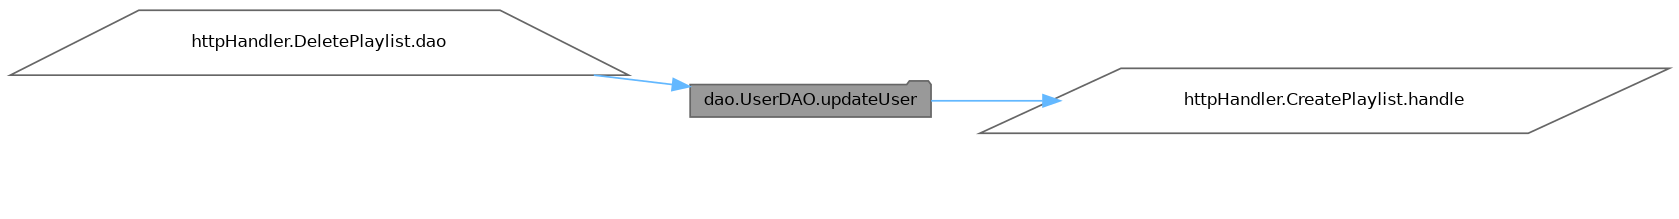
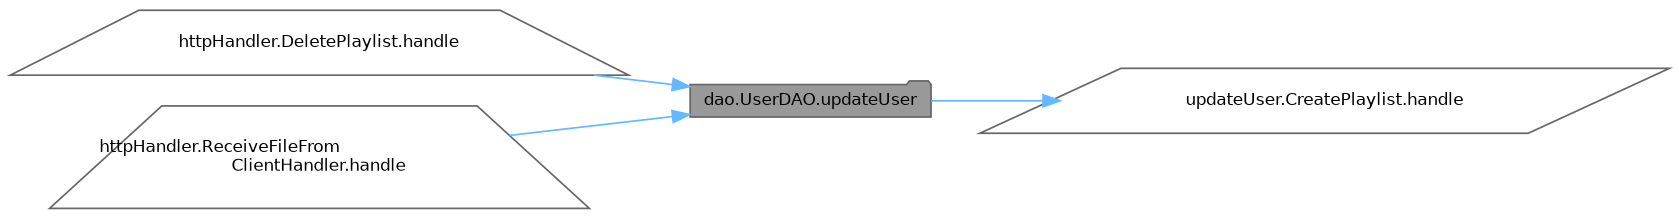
  digraph {
    rankdir=RL
    node [color=grey40 fillcolor=white fontname=Helvetica fontsize=10 shape=trapezium style=filled]
    edge [color=steelblue1 dir=back fontname=Helvetica fontsize=10 labelfontname=Helvetica labelfontsize=10 style=solid]
    n1 [color=gray40 fillcolor=grey60 fontcolor=black height=0.2 label="dao.UserDAO.updateUser" shape=folder width=0.4]
-   n2 [height=0.2 label="httpHandler.DeletePlaylist.dao" width=0.4]
-   n4 [height=0.2 label="httpHandler.CreatePlaylist.handle" shape=parallelogram width=0.4]
+   n2 [height=0.2 label="httpHandler.DeletePlaylist.handle" width=0.4]
+   n3 [height=0.2 label="httpHandler.ReceiveFileFrom\lClientHandler.handle" width=0.4]
+   n4 [height=0.2 label="updateUser.CreatePlaylist.handle" shape=parallelogram width=0.4]
    n1 -> n2
+   n1 -> n3
    n4 -> n1
  }
